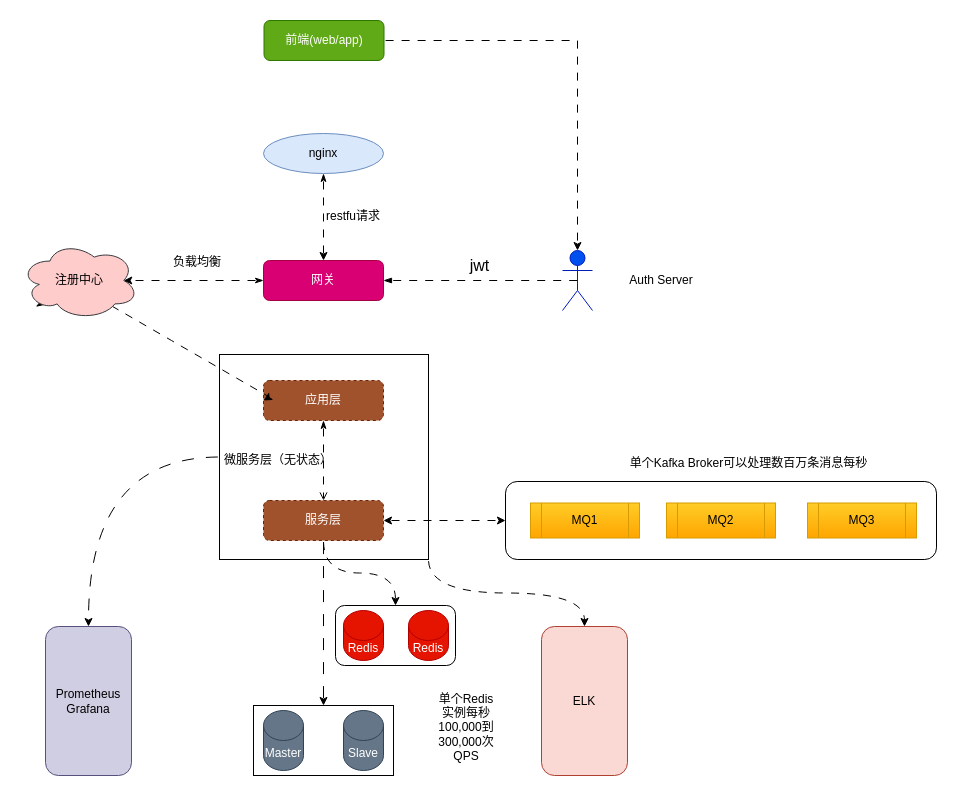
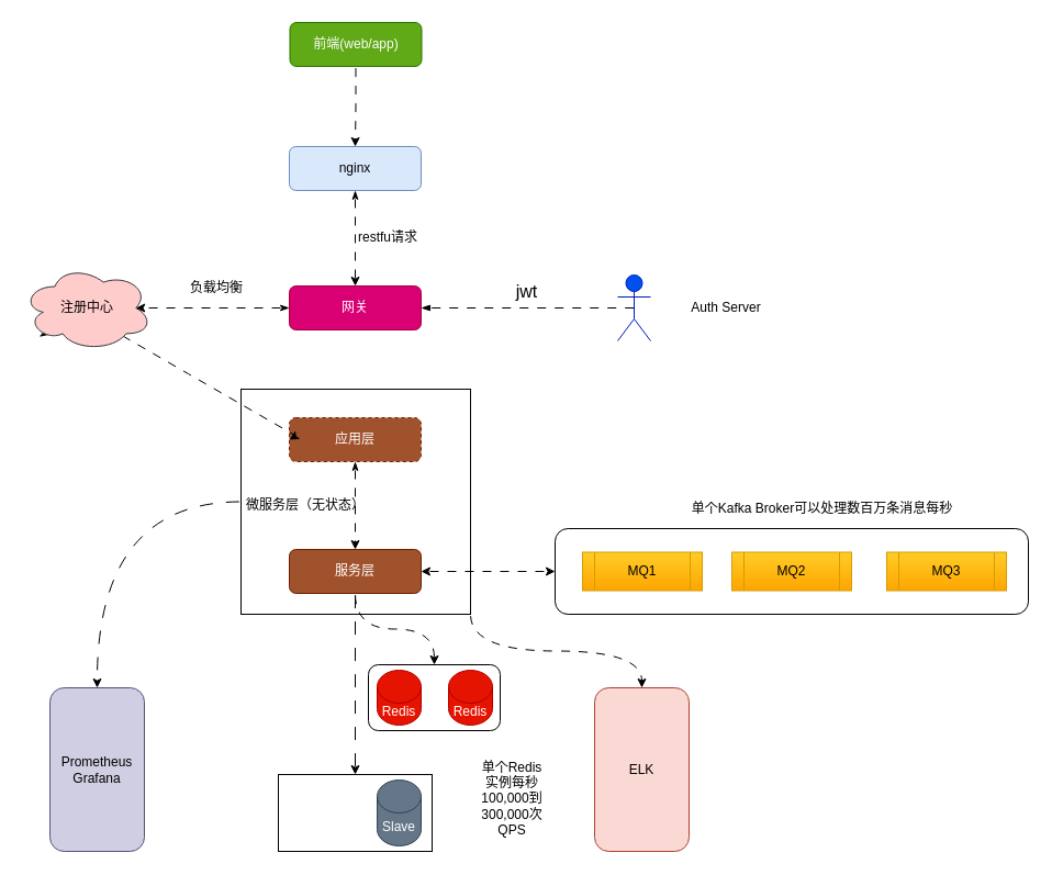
  <mxCell id="0" />
  <mxCell id="1" parent="0" />
  <mxCell id="2" style="edgeStyle=orthogonalEdgeStyle;rounded=0;orthogonalLoop=1;jettySize=auto;html=1;exitX=1;exitY=1;exitDx=0;exitDy=0;entryX=0.5;entryY=0;entryDx=0;entryDy=0;curved=1;dashed=1;dashPattern=8 8;flowAnimation=1;" edge="1" parent="1" source="4" target="21"><mxGeometry relative="1" as="geometry" /></mxCell>
  <mxCell id="3" style="edgeStyle=orthogonalEdgeStyle;rounded=0;orthogonalLoop=1;jettySize=auto;html=1;entryX=0.5;entryY=0;entryDx=0;entryDy=0;curved=1;dashed=1;dashPattern=12 12;flowAnimation=1;" edge="1" parent="1" source="4" target="20"><mxGeometry relative="1" as="geometry" /></mxCell>
  <mxCell id="4" value="" style="rounded=0;whiteSpace=wrap;html=1;" vertex="1" parent="1"><mxGeometry x="219" y="354" width="209" height="205" as="geometry" /></mxCell>
  <mxCell id="5" value="" style="rounded=1;whiteSpace=wrap;html=1;" vertex="1" parent="1"><mxGeometry x="335" y="605" width="120" height="60" as="geometry" /></mxCell>
  <mxCell id="6" value="" style="rounded=1;whiteSpace=wrap;html=1;" vertex="1" parent="1"><mxGeometry x="505" y="481" width="431" height="78" as="geometry" /></mxCell>
  <mxCell id="7" value="" style="rounded=0;whiteSpace=wrap;html=1;" vertex="1" parent="1"><mxGeometry x="253" y="705" width="140" height="70" as="geometry" /></mxCell>
  <mxCell id="8" style="edgeStyle=orthogonalEdgeStyle;rounded=0;orthogonalLoop=1;jettySize=auto;html=1;entryX=0.5;entryY=0;entryDx=0;entryDy=0;dashed=1;dashPattern=8 8;flowAnimation=1;startArrow=classicThin;startFill=1;" edge="1" parent="1" source="9" target="16"><mxGeometry relative="1" as="geometry" /></mxCell>
- <mxCell id="9" value="nginx" style="ellipse;whiteSpace=wrap;html=1;fillColor=#dae8fc;strokeColor=#6c8ebf;" vertex="1" parent="1"><mxGeometry x="263" y="133" width="120" height="40" as="geometry" /></mxCell>
- <mxCell id="10" style="edgeStyle=orthogonalEdgeStyle;rounded=0;orthogonalLoop=1;jettySize=auto;html=1;entryX=0.5;entryY=0;entryDx=0;entryDy=0;dashed=1;dashPattern=8 8;startArrow=classicThin;startFill=1;flowAnimation=1;endArrow=open;" edge="1" parent="1" source="11" target="15"><mxGeometry relative="1" as="geometry" /></mxCell>
+ <mxCell id="9" value="nginx" style="rounded=1;whiteSpace=wrap;html=1;fillColor=#dae8fc;strokeColor=#6c8ebf;" vertex="1" parent="1"><mxGeometry x="263" y="133" width="120" height="40" as="geometry" /></mxCell>
+ <mxCell id="10" style="edgeStyle=orthogonalEdgeStyle;rounded=0;orthogonalLoop=1;jettySize=auto;html=1;entryX=0.5;entryY=0;entryDx=0;entryDy=0;dashed=1;dashPattern=8 8;startArrow=classicThin;startFill=1;flowAnimation=1;" edge="1" parent="1" source="11" target="15"><mxGeometry relative="1" as="geometry" /></mxCell>
  <mxCell id="11" value="应用层" style="rounded=1;whiteSpace=wrap;html=1;fillColor=#a0522d;fontColor=#ffffff;strokeColor=#6D1F00;dashed=1;" vertex="1" parent="1"><mxGeometry x="263" y="380" width="120" height="40" as="geometry" /></mxCell>
  <mxCell id="12" style="edgeStyle=orthogonalEdgeStyle;rounded=0;orthogonalLoop=1;jettySize=auto;html=1;dashed=1;dashPattern=12 12;flowAnimation=1;" edge="1" parent="1" source="15" target="7"><mxGeometry relative="1" as="geometry" /></mxCell>
  <mxCell id="13" style="edgeStyle=orthogonalEdgeStyle;rounded=0;orthogonalLoop=1;jettySize=auto;html=1;exitX=0.5;exitY=1;exitDx=0;exitDy=0;entryX=0.5;entryY=0;entryDx=0;entryDy=0;dashed=1;dashPattern=8 8;curved=1;flowAnimation=1;" edge="1" parent="1" source="15" target="5"><mxGeometry relative="1" as="geometry" /></mxCell>
  <mxCell id="14" style="edgeStyle=orthogonalEdgeStyle;rounded=0;orthogonalLoop=1;jettySize=auto;html=1;entryX=0;entryY=0.5;entryDx=0;entryDy=0;dashed=1;dashPattern=8 8;flowAnimation=1;startArrow=classic;startFill=1;" edge="1" parent="1" source="15" target="6"><mxGeometry relative="1" as="geometry" /></mxCell>
- <mxCell id="15" value="服务层" style="rounded=1;whiteSpace=wrap;html=1;fillColor=#a0522d;fontColor=#ffffff;strokeColor=#6D1F00;dashed=1;" vertex="1" parent="1"><mxGeometry x="263" y="500" width="120" height="40" as="geometry" /></mxCell>
+ <mxCell id="15" value="服务层" style="rounded=1;whiteSpace=wrap;html=1;fillColor=#a0522d;fontColor=#ffffff;strokeColor=#6D1F00;" vertex="1" parent="1"><mxGeometry x="263" y="500" width="120" height="40" as="geometry" /></mxCell>
  <mxCell id="16" value="网关" style="rounded=1;whiteSpace=wrap;html=1;fillColor=#d80073;strokeColor=#A50040;fontColor=#ffffff;" vertex="1" parent="1"><mxGeometry x="263" y="260" width="120" height="40" as="geometry" /></mxCell>
- <mxCell id="17" value="Master" style="shape=cylinder3;whiteSpace=wrap;html=1;boundedLbl=1;backgroundOutline=1;size=15;fillColor=#647687;fontColor=#ffffff;strokeColor=#314354;" vertex="1" parent="1"><mxGeometry x="263" y="710" width="40" height="60" as="geometry" /></mxCell>
  <mxCell id="18" value="Slave" style="shape=cylinder3;whiteSpace=wrap;html=1;boundedLbl=1;backgroundOutline=1;size=15;fillColor=#647687;fontColor=#ffffff;strokeColor=#314354;" vertex="1" parent="1"><mxGeometry x="343" y="710" width="40" height="60" as="geometry" /></mxCell>
  <mxCell id="19" value="Redis" style="shape=cylinder3;whiteSpace=wrap;html=1;boundedLbl=1;backgroundOutline=1;size=15;fillColor=#e51400;fontColor=#ffffff;strokeColor=#B20000;" vertex="1" parent="1"><mxGeometry x="343" y="610" width="40" height="50" as="geometry" /></mxCell>
  <mxCell id="20" value="Prometheus&lt;br&gt;Grafana" style="rounded=1;whiteSpace=wrap;html=1;fillColor=#d0cee2;strokeColor=#56517e;" vertex="1" parent="1"><mxGeometry x="45" y="626" width="86" height="149" as="geometry" /></mxCell>
  <mxCell id="21" value="ELK" style="rounded=1;whiteSpace=wrap;html=1;fillColor=#fad9d5;strokeColor=#ae4132;" vertex="1" parent="1"><mxGeometry x="541" y="626" width="86" height="149" as="geometry" /></mxCell>
  <mxCell id="22" value="MQ1" style="shape=process;whiteSpace=wrap;html=1;backgroundOutline=1;fillColor=#ffcd28;gradientColor=#ffa500;strokeColor=#d79b00;" vertex="1" parent="1"><mxGeometry x="530" y="502.5" width="109" height="35" as="geometry" /></mxCell>
  <mxCell id="23" value="MQ2" style="shape=process;whiteSpace=wrap;html=1;backgroundOutline=1;fillColor=#ffcd28;gradientColor=#ffa500;strokeColor=#d79b00;" vertex="1" parent="1"><mxGeometry x="666" y="502.5" width="109" height="35" as="geometry" /></mxCell>
  <mxCell id="24" value="MQ3" style="shape=process;whiteSpace=wrap;html=1;backgroundOutline=1;fillColor=#ffcd28;gradientColor=#ffa500;strokeColor=#d79b00;" vertex="1" parent="1"><mxGeometry x="807" y="502.5" width="109" height="35" as="geometry" /></mxCell>
  <mxCell id="25" value="Redis" style="shape=cylinder3;whiteSpace=wrap;html=1;boundedLbl=1;backgroundOutline=1;size=15;fillColor=#e51400;fontColor=#ffffff;strokeColor=#B20000;" vertex="1" parent="1"><mxGeometry x="408" y="610" width="40" height="50" as="geometry" /></mxCell>
  <mxCell id="26" value="Actor" style="shape=umlActor;verticalLabelPosition=bottom;verticalAlign=top;html=1;outlineConnect=0;fillColor=#0050ef;strokeColor=#001DBC;fontColor=#ffffff;" vertex="1" parent="1"><mxGeometry x="562" y="250" width="30" height="60" as="geometry" /></mxCell>
  <mxCell id="27" style="edgeStyle=isometricEdgeStyle;rounded=0;orthogonalLoop=1;jettySize=auto;html=1;entryX=0;entryY=0.5;entryDx=0;entryDy=0;dashed=1;dashPattern=8 8;flowAnimation=1;startArrow=classicThin;startFill=1;" edge="1" parent="1" source="28" target="11"><mxGeometry relative="1" as="geometry" /></mxCell>
  <mxCell id="28" value="注册中心" style="ellipse;shape=cloud;whiteSpace=wrap;html=1;fillColor=#ffcccc;strokeColor=#36393d;" vertex="1" parent="1"><mxGeometry x="20" y="241" width="118" height="78" as="geometry" /></mxCell>
  <mxCell id="29" style="edgeStyle=orthogonalEdgeStyle;rounded=0;orthogonalLoop=1;jettySize=auto;html=1;entryX=0.5;entryY=0.5;entryDx=0;entryDy=0;entryPerimeter=0;startArrow=blockThin;startFill=1;dashed=1;dashPattern=8 8;flowAnimation=1;endArrow=none;" edge="1" parent="1" source="16" target="26"><mxGeometry relative="1" as="geometry" /></mxCell>
  <mxCell id="30" value="Auth Server" style="text;html=1;align=center;verticalAlign=middle;whiteSpace=wrap;rounded=0;" vertex="1" parent="1"><mxGeometry x="612" y="265" width="98" height="30" as="geometry" /></mxCell>
  <mxCell id="31" style="edgeStyle=orthogonalEdgeStyle;rounded=0;orthogonalLoop=1;jettySize=auto;html=1;entryX=0.875;entryY=0.5;entryDx=0;entryDy=0;entryPerimeter=0;dashed=1;dashPattern=8 8;flowAnimation=1;startArrow=classicThin;startFill=1;" edge="1" parent="1" source="16" target="28"><mxGeometry relative="1" as="geometry" /></mxCell>
  <mxCell id="32" value="微服务层（无状态）" style="text;html=1;align=center;verticalAlign=middle;whiteSpace=wrap;rounded=0;" vertex="1" parent="1"><mxGeometry x="219" y="445" width="118" height="30" as="geometry" /></mxCell>
  <mxCell id="33" value="restfu请求" style="text;html=1;align=center;verticalAlign=middle;whiteSpace=wrap;rounded=0;" vertex="1" parent="1"><mxGeometry x="323" y="201" width="60" height="30" as="geometry" /></mxCell>
  <mxCell id="34" value="&lt;font style=&quot;font-size: 16px;&quot;&gt;jwt&lt;/font&gt;" style="text;html=1;align=center;verticalAlign=middle;whiteSpace=wrap;rounded=0;" vertex="1" parent="1"><mxGeometry x="441" y="250" width="77" height="30" as="geometry" /></mxCell>
  <mxCell id="35" value="负载均衡" style="text;html=1;align=center;verticalAlign=middle;whiteSpace=wrap;rounded=0;" vertex="1" parent="1"><mxGeometry x="167" y="247" width="60" height="30" as="geometry" /></mxCell>
- <mxCell id="36" style="edgeStyle=orthogonalEdgeStyle;rounded=0;orthogonalLoop=1;jettySize=auto;html=1;dashed=1;dashPattern=8 8;flowAnimation=1;" edge="1" parent="1" source="37" target="26"><mxGeometry relative="1" as="geometry" /></mxCell>
+ <mxCell id="36" style="edgeStyle=orthogonalEdgeStyle;rounded=0;orthogonalLoop=1;jettySize=auto;html=1;entryX=0.5;entryY=0;entryDx=0;entryDy=0;dashed=1;dashPattern=8 8;flowAnimation=1;" edge="1" parent="1" source="37" target="9"><mxGeometry relative="1" as="geometry" /></mxCell>
  <mxCell id="37" value="前端(web/app)" style="rounded=1;whiteSpace=wrap;html=1;fillColor=#60a917;fontColor=#ffffff;strokeColor=#2D7600;" vertex="1" parent="1"><mxGeometry x="263.5" y="20" width="120" height="40" as="geometry" /></mxCell>
  <mxCell id="38" value="单个Kafka Broker可以处理数百万条消息每秒" style="text;html=1;align=center;verticalAlign=middle;whiteSpace=wrap;rounded=0;" vertex="1" parent="1"><mxGeometry x="623" y="445" width="251" height="36" as="geometry" /></mxCell>
  <mxCell id="39" value="单个Redis实例每秒100,000到300,000次QPS" style="text;html=1;align=center;verticalAlign=middle;whiteSpace=wrap;rounded=0;" vertex="1" parent="1"><mxGeometry x="436" y="712" width="60" height="30" as="geometry" /></mxCell>
